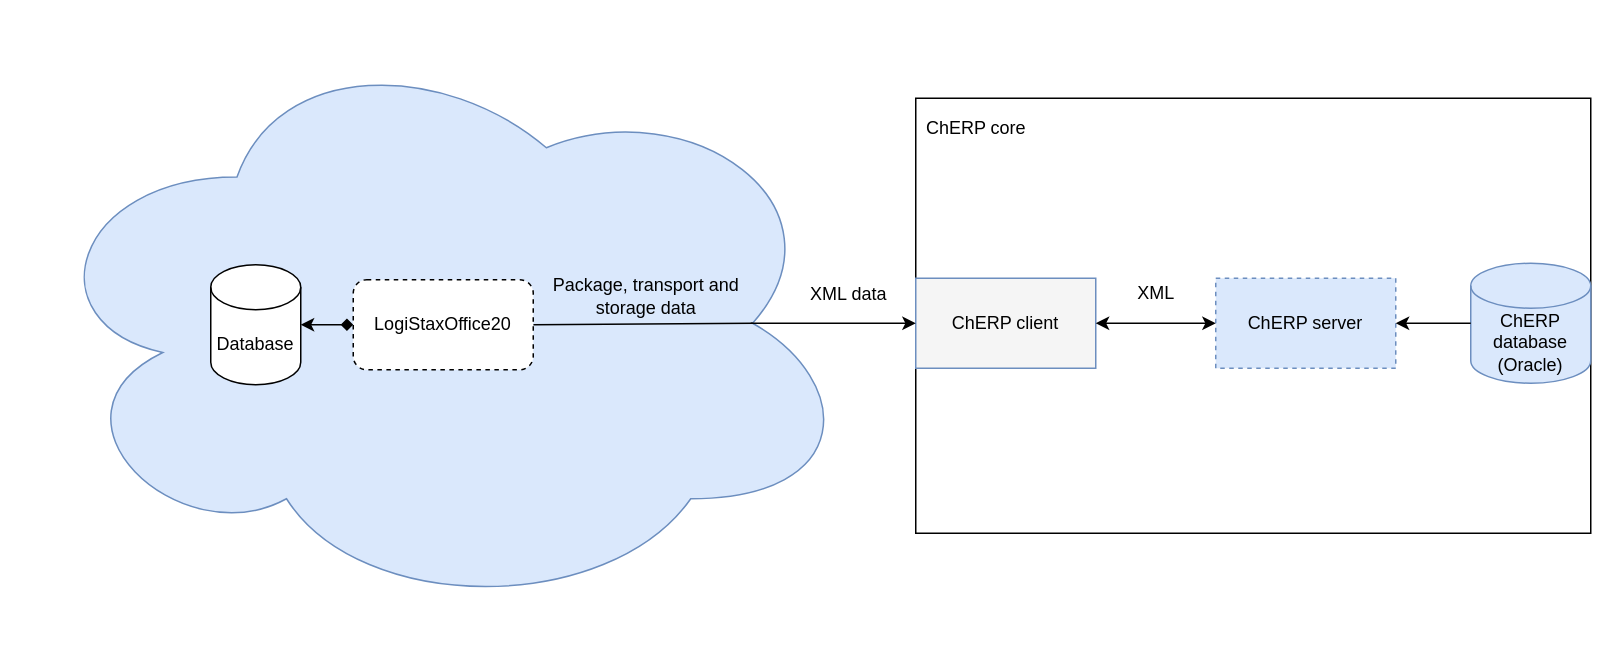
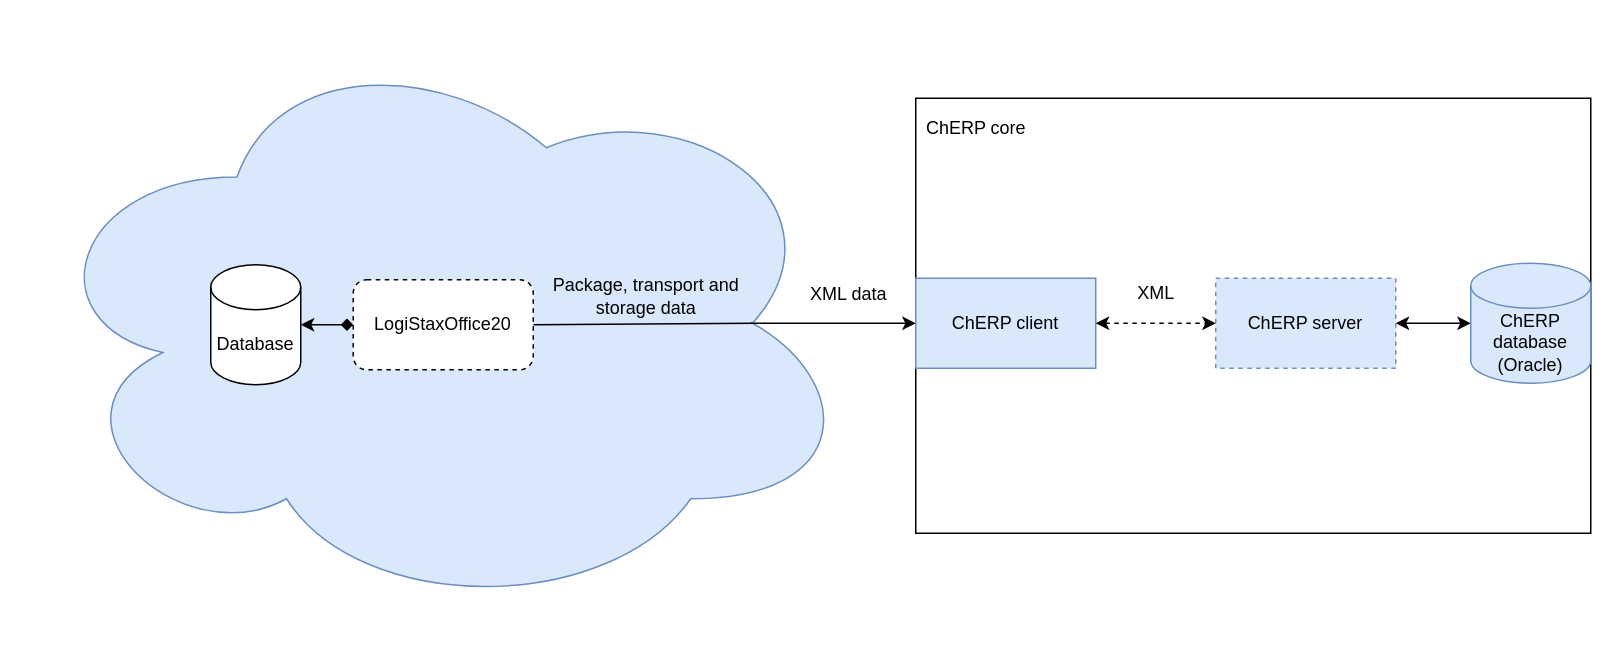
  <mxCell id="0" />
  <mxCell id="1" parent="0" />
  <mxCell id="2" value="" style="rounded=0;whiteSpace=wrap;html=1;" vertex="1" parent="1"><mxGeometry x="610" y="65" width="450" height="290" as="geometry" /></mxCell>
  <mxCell id="3" value="ChERP database (Oracle)" style="shape=cylinder3;whiteSpace=wrap;html=1;boundedLbl=1;backgroundOutline=1;size=15;fillColor=#dae8fc;strokeColor=#6c8ebf;" vertex="1" parent="1"><mxGeometry x="980" y="175" width="80" height="80" as="geometry" /></mxCell>
  <mxCell id="4" value="ChERP server" style="whiteSpace=wrap;html=1;fillColor=#dae8fc;strokeColor=#6c8ebf;dashed=1;" vertex="1" parent="1"><mxGeometry x="810" y="185" width="120" height="60" as="geometry" /></mxCell>
- <mxCell id="5" value="ChERP client" style="whiteSpace=wrap;html=1;fillColor=#f5f5f5;strokeColor=#6c8ebf;" vertex="1" parent="1"><mxGeometry x="610" y="185" width="120" height="60" as="geometry" /></mxCell>
+ <mxCell id="5" value="ChERP client" style="whiteSpace=wrap;html=1;fillColor=#dae8fc;strokeColor=#6c8ebf;" vertex="1" parent="1"><mxGeometry x="610" y="185" width="120" height="60" as="geometry" /></mxCell>
  <mxCell id="6" value="" style="ellipse;shape=cloud;whiteSpace=wrap;html=1;fillColor=#dae8fc;strokeColor=#6c8ebf;" vertex="1" parent="1"><mxGeometry x="20" y="20" width="550" height="390" as="geometry" /></mxCell>
- <mxCell id="7" value="" style="endArrow=classic;startArrow=classic;html=1;rounded=0;entryX=0;entryY=0.5;entryDx=0;entryDy=0;exitX=1;exitY=0.5;exitDx=0;exitDy=0;" edge="1" parent="1" source="5" target="4"><mxGeometry width="50" height="50" relative="1" as="geometry"><mxPoint x="690" y="285" as="sourcePoint" /><mxPoint x="740" y="235" as="targetPoint" /></mxGeometry></mxCell>
+ <mxCell id="7" value="" style="endArrow=classic;startArrow=classic;html=1;rounded=0;entryX=0;entryY=0.5;entryDx=0;entryDy=0;exitX=1;exitY=0.5;exitDx=0;exitDy=0;dashed=1;" edge="1" parent="1" source="5" target="4"><mxGeometry width="50" height="50" relative="1" as="geometry"><mxPoint x="690" y="285" as="sourcePoint" /><mxPoint x="740" y="235" as="targetPoint" /></mxGeometry></mxCell>
  <mxCell id="8" value="XML data" style="text;html=1;align=center;verticalAlign=middle;resizable=0;points=[];autosize=1;strokeColor=none;fillColor=none;" vertex="1" parent="1"><mxGeometry x="530" y="186" width="70" height="20" as="geometry" /></mxCell>
  <mxCell id="9" value="&lt;div&gt;XML&lt;/div&gt;" style="text;html=1;align=center;verticalAlign=middle;resizable=0;points=[];autosize=1;strokeColor=none;fillColor=none;" vertex="1" parent="1"><mxGeometry x="745" y="185" width="50" height="20" as="geometry" /></mxCell>
- <mxCell id="10" value="" style="endArrow=none;startArrow=classic;html=1;rounded=0;entryX=0;entryY=0.5;entryDx=0;entryDy=0;entryPerimeter=0;exitX=1;exitY=0.5;exitDx=0;exitDy=0;" edge="1" parent="1" source="4" target="3"><mxGeometry width="50" height="50" relative="1" as="geometry"><mxPoint x="690" y="315" as="sourcePoint" /><mxPoint x="740" y="265" as="targetPoint" /></mxGeometry></mxCell>
+ <mxCell id="10" value="" style="endArrow=classic;startArrow=classic;html=1;rounded=0;entryX=0;entryY=0.5;entryDx=0;entryDy=0;entryPerimeter=0;exitX=1;exitY=0.5;exitDx=0;exitDy=0;" edge="1" parent="1" source="4" target="3"><mxGeometry width="50" height="50" relative="1" as="geometry"><mxPoint x="690" y="315" as="sourcePoint" /><mxPoint x="740" y="265" as="targetPoint" /></mxGeometry></mxCell>
  <mxCell id="11" value="" style="endArrow=classic;html=1;rounded=0;entryX=0;entryY=0.5;entryDx=0;entryDy=0;" edge="1" parent="1"><mxGeometry width="50" height="50" relative="1" as="geometry"><mxPoint x="500" y="215" as="sourcePoint" /><mxPoint x="610" y="215" as="targetPoint" /></mxGeometry></mxCell>
  <mxCell id="12" value="&lt;div&gt;&lt;br&gt;&lt;/div&gt;&lt;div&gt;Package, transport and &lt;br&gt;&lt;/div&gt;&lt;div&gt;storage data&lt;/div&gt;" style="text;html=1;align=center;verticalAlign=middle;resizable=0;points=[];autosize=1;strokeColor=none;fillColor=none;" vertex="1" parent="1"><mxGeometry x="360" y="165" width="140" height="50" as="geometry" /></mxCell>
  <mxCell id="13" value="&lt;div&gt;ChERP core&lt;/div&gt;" style="text;html=1;align=center;verticalAlign=middle;resizable=0;points=[];autosize=1;strokeColor=none;fillColor=none;" vertex="1" parent="1"><mxGeometry x="610" y="75" width="80" height="20" as="geometry" /></mxCell>
  <mxCell id="14" value="" style="endArrow=none;html=1;rounded=0;exitX=1;exitY=0.5;exitDx=0;exitDy=0;entryX=0.875;entryY=0.5;entryDx=0;entryDy=0;entryPerimeter=0;" edge="1" parent="1" source="15" target="6"><mxGeometry width="50" height="50" relative="1" as="geometry"><mxPoint x="670" y="285" as="sourcePoint" /><mxPoint x="500" y="215" as="targetPoint" /></mxGeometry></mxCell>
  <mxCell id="15" value="LogiStaxOffice20" style="rounded=1;whiteSpace=wrap;html=1;dashed=1;" vertex="1" parent="1"><mxGeometry x="235" y="186" width="120" height="60" as="geometry" /></mxCell>
  <mxCell id="16" value="Database" style="shape=cylinder3;whiteSpace=wrap;html=1;boundedLbl=1;backgroundOutline=1;size=15;" vertex="1" parent="1"><mxGeometry x="140" y="176" width="60" height="80" as="geometry" /></mxCell>
  <mxCell id="17" value="" style="endArrow=diamond;startArrow=classic;html=1;rounded=0;exitX=1;exitY=0.5;exitDx=0;exitDy=0;exitPerimeter=0;entryX=0;entryY=0.5;entryDx=0;entryDy=0;" edge="1" parent="1" source="16" target="15"><mxGeometry width="50" height="50" relative="1" as="geometry"><mxPoint x="695" y="305" as="sourcePoint" /><mxPoint x="745" y="255" as="targetPoint" /></mxGeometry></mxCell>
